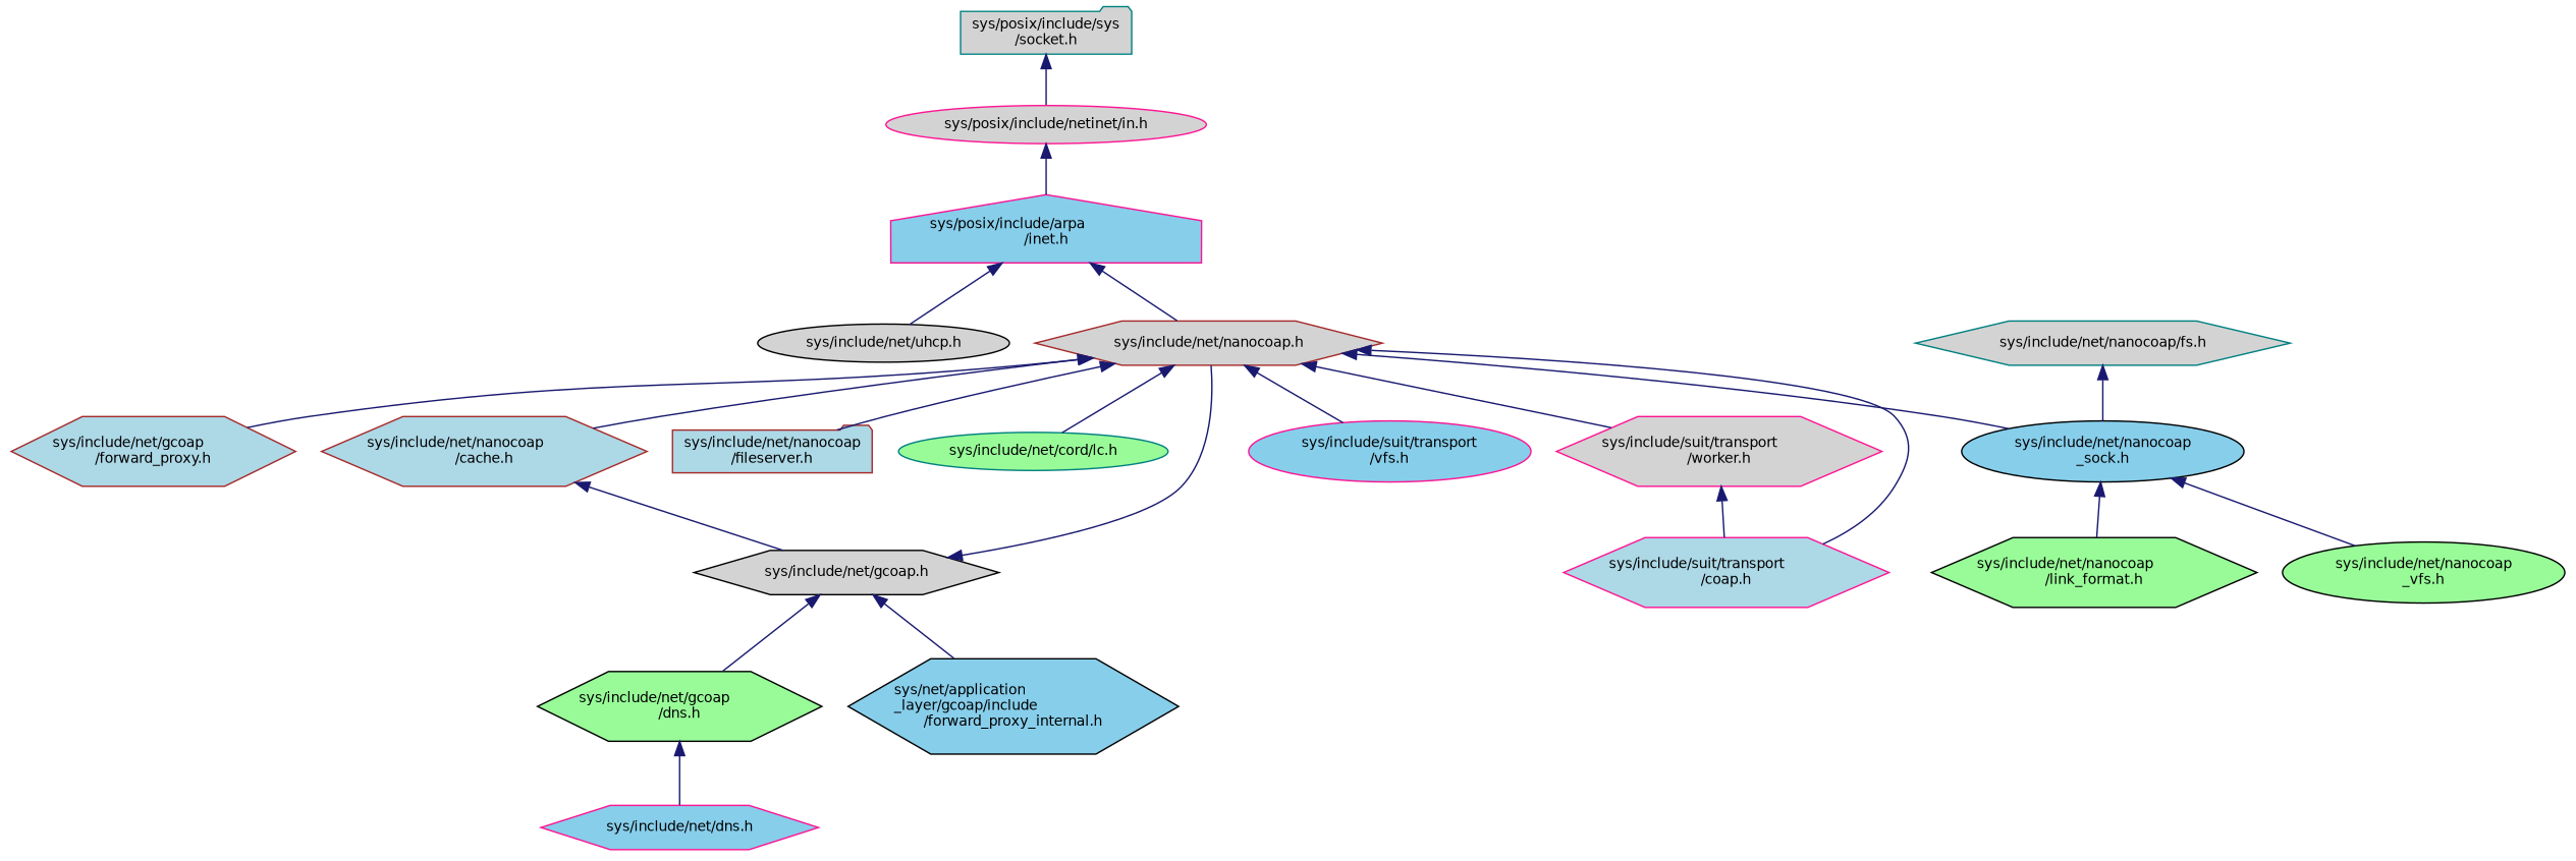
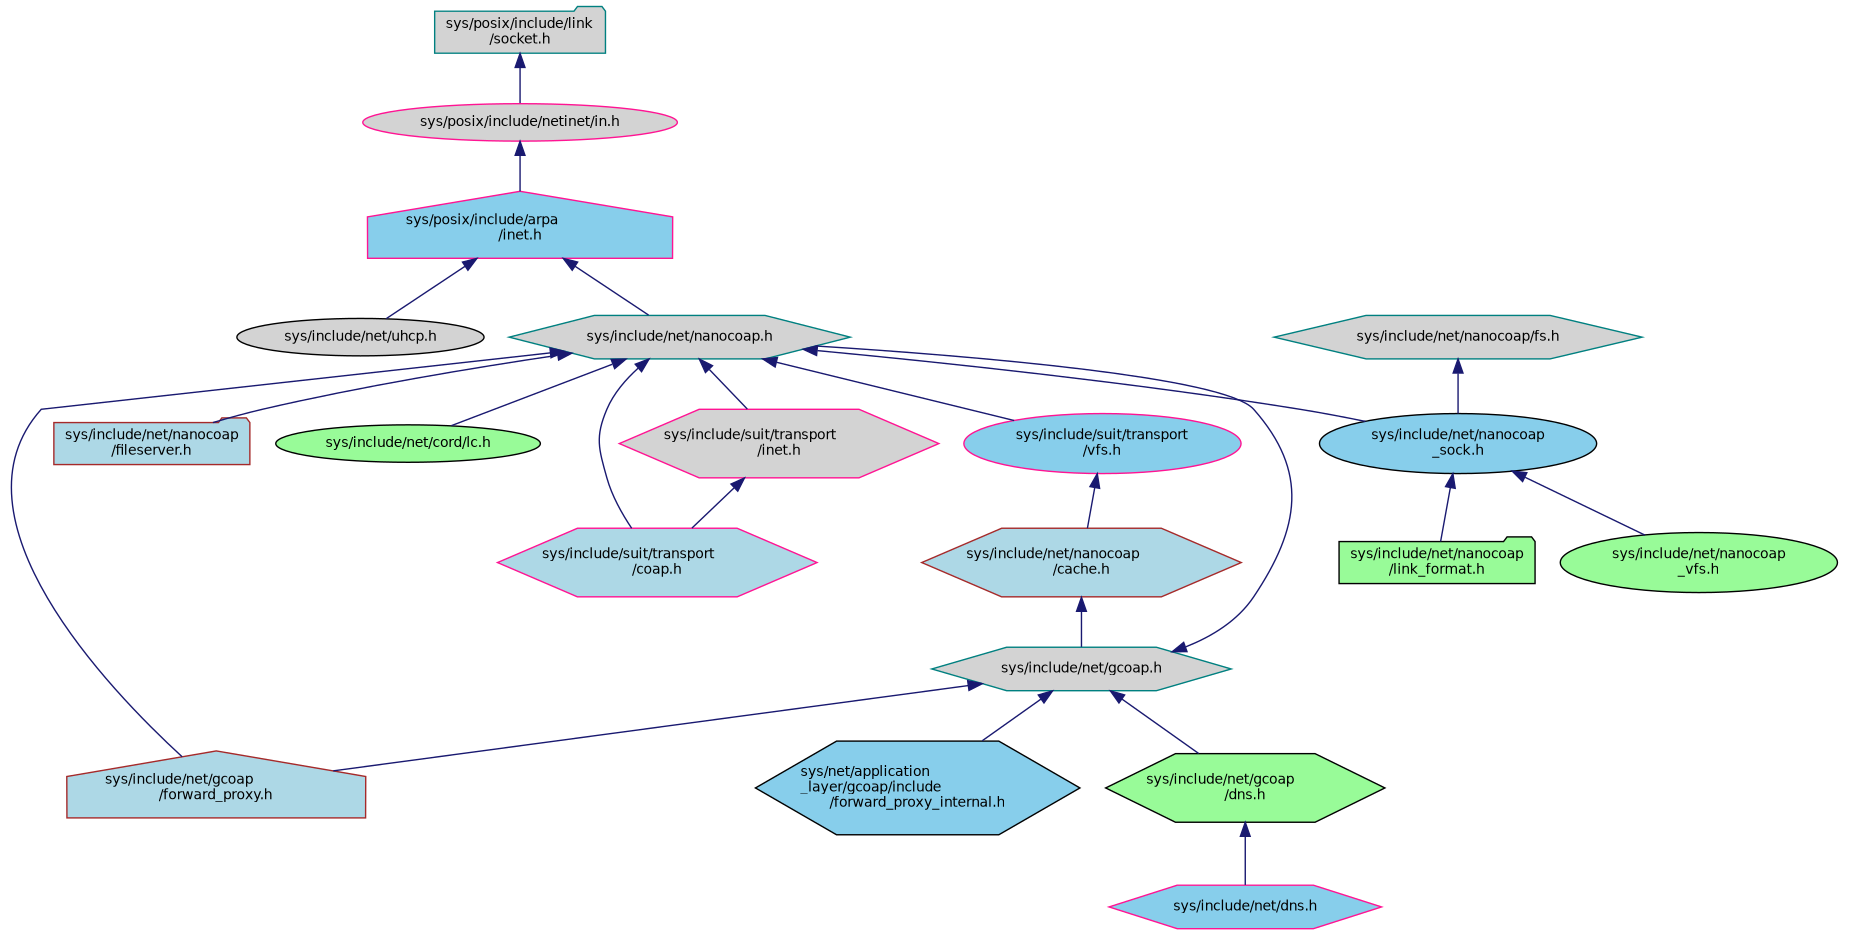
  digraph {
    node [color=black fillcolor=lightgrey fontname=Helvetica fontsize=10 shape=hexagon style=filled]
    edge [color=midnightblue dir=back fontname=Helvetica fontsize=10 labelfontname=Helvetica labelfontsize=10 style=solid]
-   n1 [color=teal fontcolor=black height=0.2 label="sys/posix/include/sys\l/socket.h" shape=folder width=0.4]
+   n1 [color=teal fontcolor=black height=0.2 label="sys/posix/include/link\l/socket.h" shape=folder width=0.4]
    n2 [color=deeppink height=0.2 label="sys/posix/include/netinet/in.h" shape=ellipse width=0.4]
    n3 [color=deeppink fillcolor=skyblue height=0.2 label="sys/posix/include/arpa\l/inet.h" shape=house width=0.4]
-   n4 [color=brown height=0.2 label="sys/include/net/nanocoap.h" width=0.4]
+   n4 [color=teal height=0.2 label="sys/include/net/nanocoap.h" width=0.4]
    n5 [height=0.2 label="sys/include/net/uhcp.h" shape=ellipse width=0.4]
-   n6 [color=teal fillcolor=palegreen height=0.2 label="sys/include/net/cord/lc.h" shape=ellipse width=0.4]
-   n7 [color=brown fillcolor=lightblue height=0.2 label="sys/include/net/gcoap\l/forward_proxy.h" width=0.4]
+   n6 [fillcolor=palegreen height=0.2 label="sys/include/net/cord/lc.h" shape=ellipse width=0.4]
+   n7 [color=brown fillcolor=lightblue height=0.2 label="sys/include/net/gcoap\l/forward_proxy.h" shape=house width=0.4]
    n8 [color=brown fillcolor=lightblue height=0.2 label="sys/include/net/nanocoap\l/cache.h" width=0.4]
    n9 [color=brown fillcolor=lightblue height=0.2 label="sys/include/net/nanocoap\l/fileserver.h" shape=folder width=0.4]
    n10 [fillcolor=skyblue height=0.2 label="sys/include/net/nanocoap\l_sock.h" shape=ellipse width=0.4]
    n11 [color=deeppink fillcolor=lightblue height=0.2 label="sys/include/suit/transport\l/coap.h" width=0.4]
    n12 [color=deeppink fillcolor=skyblue height=0.2 label="sys/include/suit/transport\l/vfs.h" shape=ellipse width=0.4]
-   n13 [color=deeppink height=0.2 label="sys/include/suit/transport\l/worker.h" width=0.4]
-   n14 [height=0.2 label="sys/include/net/gcoap.h" width=0.4]
+   n13 [color=deeppink height=0.2 label="sys/include/suit/transport\l/inet.h" width=0.4]
+   n14 [color=teal height=0.2 label="sys/include/net/gcoap.h" width=0.4]
    n15 [fillcolor=palegreen height=0.2 label="sys/include/net/gcoap\l/dns.h" width=0.4]
    n16 [fillcolor=skyblue height=0.2 label="sys/net/application\l_layer/gcoap/include\l/forward_proxy_internal.h" width=0.4]
-   n17 [fillcolor=palegreen height=0.2 label="sys/include/net/nanocoap\l/link_format.h" width=0.4]
+   n17 [fillcolor=palegreen height=0.2 label="sys/include/net/nanocoap\l/link_format.h" shape=folder width=0.4]
    n18 [fillcolor=palegreen height=0.2 label="sys/include/net/nanocoap\l_vfs.h" shape=ellipse width=0.4]
    n19 [color=deeppink fillcolor=skyblue height=0.2 label="sys/include/net/dns.h" width=0.4]
    n20 [color=teal height=0.2 label="sys/include/net/nanocoap/fs.h" width=0.4]
    n1 -> n2
    n2 -> n3
    n3 -> n4
    n3 -> n5
    n4 -> n6
    n4 -> n7
-   n4 -> n8
+   n12 -> n8
    n4 -> n9
    n4 -> n10
    n4 -> n11
    n4 -> n12
    n4 -> n13
    n8 -> n14
    n10 -> n17
    n10 -> n18
    n13 -> n11
    n14 -> n4
+   n14 -> n7
    n14 -> n15
    n14 -> n16
    n15 -> n19
    n20 -> n10
  }
